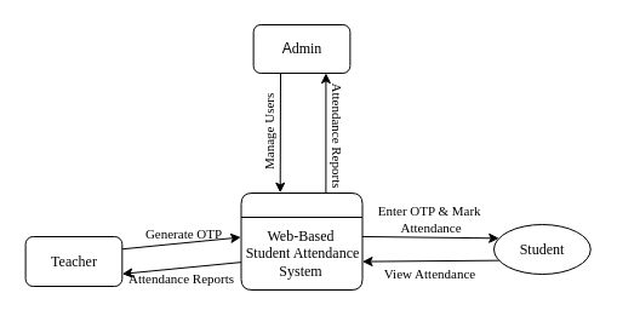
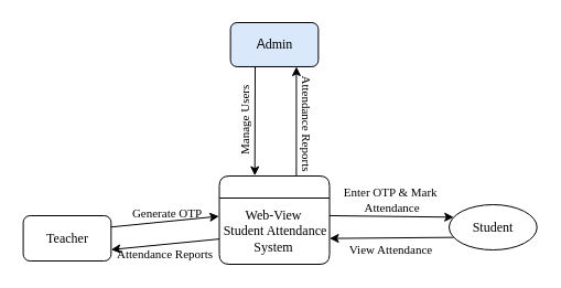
  <mxCell id="0" />
  <mxCell id="1" parent="0" />
- <mxCell id="2" value="A&lt;font face=&quot;Times New Roman&quot;&gt;dmin&lt;/font&gt;" style="rounded=1;whiteSpace=wrap;html=1;container=0;" parent="1" vertex="1"><mxGeometry x="208.63" y="20" width="79.74" height="39.98" as="geometry" /></mxCell>
+ <mxCell id="2" value="A&lt;font face=&quot;Times New Roman&quot;&gt;dmin&lt;/font&gt;" style="rounded=1;whiteSpace=wrap;html=1;container=0;fillColor=#dae8fc;" parent="1" vertex="1"><mxGeometry x="208.63" y="20" width="79.74" height="39.98" as="geometry" /></mxCell>
  <mxCell id="3" value="&lt;font face=&quot;Times New Roman&quot;&gt;Teacher&lt;/font&gt;" style="rounded=1;whiteSpace=wrap;html=1;container=0;" parent="1" vertex="1"><mxGeometry x="20.6" y="195" width="79.74" height="41" as="geometry" /></mxCell>
  <mxCell id="4" value="&lt;font face=&quot;Times New Roman&quot;&gt;Student&lt;/font&gt;" style="ellipse;whiteSpace=wrap;html=1;container=0;" parent="1" vertex="1"><mxGeometry x="407" y="185" width="79.74" height="41" as="geometry" /></mxCell>
  <mxCell id="5" value="" style="endArrow=classic;html=1;rounded=0;entryX=0.322;entryY=-0.003;entryDx=0;entryDy=0;entryPerimeter=0;" parent="1" edge="1"><mxGeometry width="50" height="50" relative="1" as="geometry"><mxPoint x="231" y="60" as="sourcePoint" /><mxPoint x="230.7" y="158.694" as="targetPoint" /></mxGeometry></mxCell>
  <mxCell id="6" value="&lt;font face=&quot;Times New Roman&quot;&gt;Manage Users&lt;/font&gt;" style="edgeLabel;html=1;align=center;verticalAlign=middle;resizable=0;points=[];labelBackgroundColor=default;container=0;rotation=-90;" parent="5" vertex="1" connectable="0"><mxGeometry relative="1" as="geometry"><mxPoint x="-9" as="offset" /></mxGeometry></mxCell>
  <mxCell id="7" value="" style="endArrow=classic;html=1;rounded=0;entryX=0.75;entryY=1;entryDx=0;entryDy=0;exitX=0.699;exitY=-0.001;exitDx=0;exitDy=0;exitPerimeter=0;" parent="1" target="2" edge="1"><mxGeometry width="50" height="50" relative="1" as="geometry"><mxPoint x="268.4" y="158.898" as="sourcePoint" /><mxPoint x="275.08" y="66.978" as="targetPoint" /></mxGeometry></mxCell>
  <mxCell id="8" value="&lt;span style=&quot;font-family: &amp;quot;Times New Roman&amp;quot;;&quot;&gt;Attendance Reports&lt;/span&gt;" style="edgeLabel;html=1;align=center;verticalAlign=middle;resizable=0;points=[];container=0;rotation=90;labelBackgroundColor=none;" parent="7" vertex="1" connectable="0"><mxGeometry x="0.216" y="-1" relative="1" as="geometry"><mxPoint x="9" y="12" as="offset" /></mxGeometry></mxCell>
  <mxCell id="9" value="" style="endArrow=classic;html=1;rounded=0;exitX=1;exitY=0.25;exitDx=0;exitDy=0;entryX=0.001;entryY=0.191;entryDx=0;entryDy=0;entryPerimeter=0;" parent="1" source="3" edge="1"><mxGeometry width="50" height="50" relative="1" as="geometry"><mxPoint x="156.842" y="145.41" as="sourcePoint" /><mxPoint x="198.2" y="195.516" as="targetPoint" /></mxGeometry></mxCell>
  <mxCell id="10" value="&lt;font face=&quot;Times New Roman&quot;&gt;Generate OTP&lt;/font&gt;" style="edgeLabel;html=1;align=center;verticalAlign=middle;resizable=0;points=[];labelBackgroundColor=none;container=0;" parent="9" vertex="1" connectable="0"><mxGeometry x="-0.147" y="-1" relative="1" as="geometry"><mxPoint x="8" y="-10" as="offset" /></mxGeometry></mxCell>
  <mxCell id="11" value="" style="endArrow=classic;html=1;rounded=0;entryX=1;entryY=0.75;entryDx=0;entryDy=0;exitX=0.004;exitY=0.462;exitDx=0;exitDy=0;exitPerimeter=0;" parent="1" target="3" edge="1"><mxGeometry width="50" height="50" relative="1" as="geometry"><mxPoint x="198.5" y="216.112" as="sourcePoint" /><mxPoint x="106.34" y="201.644" as="targetPoint" /></mxGeometry></mxCell>
  <mxCell id="12" value="&lt;span style=&quot;font-family: &amp;quot;Times New Roman&amp;quot;;&quot;&gt;Attendance Reports&lt;/span&gt;" style="edgeLabel;html=1;align=center;verticalAlign=middle;resizable=0;points=[];container=0;labelBackgroundColor=none;" parent="11" vertex="1" connectable="0"><mxGeometry x="0.216" y="-1" relative="1" as="geometry"><mxPoint x="10" y="9" as="offset" /></mxGeometry></mxCell>
  <mxCell id="13" value="" style="endArrow=classic;html=1;rounded=0;entryX=0;entryY=0.25;entryDx=0;entryDy=0;exitX=0.997;exitY=0.266;exitDx=0;exitDy=0;exitPerimeter=0;" parent="1" source="18" target="4" edge="1"><mxGeometry width="50" height="50" relative="1" as="geometry"><mxPoint x="298.5" y="191.592" as="sourcePoint" /><mxPoint x="390.36" y="193.156" as="targetPoint" /></mxGeometry></mxCell>
  <mxCell id="14" value="&lt;font face=&quot;Times New Roman&quot;&gt;Enter OTP &amp;amp; Mark&amp;nbsp;&lt;/font&gt;&lt;div&gt;&lt;font face=&quot;Times New Roman&quot;&gt;Attendance&lt;/font&gt;&lt;/div&gt;" style="edgeLabel;html=1;align=center;verticalAlign=middle;resizable=0;points=[];labelBackgroundColor=none;container=0;" parent="13" vertex="1" connectable="0"><mxGeometry x="-0.147" y="-1" relative="1" as="geometry"><mxPoint x="8" y="-16" as="offset" /></mxGeometry></mxCell>
  <mxCell id="15" value="" style="endArrow=classic;html=1;rounded=0;entryX=1;entryY=0.61;entryDx=0;entryDy=0;entryPerimeter=0;exitX=0;exitY=0.75;exitDx=0;exitDy=0;" parent="1" source="4" target="18" edge="1"><mxGeometry width="50" height="50" relative="1" as="geometry"><mxPoint x="387.1" y="212" as="sourcePoint" /><mxPoint x="298.5" y="212.34" as="targetPoint" /></mxGeometry></mxCell>
  <mxCell id="16" value="&lt;span style=&quot;font-family: &amp;quot;Times New Roman&amp;quot;;&quot;&gt;View Attendance&lt;/span&gt;" style="edgeLabel;html=1;align=center;verticalAlign=middle;resizable=0;points=[];container=0;labelBackgroundColor=none;" parent="15" vertex="1" connectable="0"><mxGeometry x="0.216" y="-1" relative="1" as="geometry"><mxPoint x="11" y="11" as="offset" /></mxGeometry></mxCell>
  <mxCell id="17" value="" style="swimlane;fontStyle=0;childLayout=stackLayout;horizontal=1;startSize=20;fillColor=#ffffff;horizontalStack=0;resizeParent=1;resizeParentMax=0;resizeLast=0;collapsible=0;marginBottom=0;swimlaneFillColor=#ffffff;strokeColor=default;align=left;verticalAlign=middle;fontFamily=Times New Roman;fontSize=12;fontColor=default;rounded=1;" parent="1" vertex="1"><mxGeometry x="198.5" y="159" width="100" height="80" as="geometry" /></mxCell>
- <mxCell id="18" value="&lt;font face=&quot;Times New Roman&quot;&gt;Web-Based&amp;nbsp;&lt;/font&gt;&lt;div&gt;&lt;font face=&quot;Times New Roman&quot;&gt;Student Attendance&lt;/font&gt;&lt;/div&gt;&lt;div&gt;&lt;font face=&quot;Times New Roman&quot;&gt;System&amp;nbsp;&lt;/font&gt;&lt;/div&gt;" style="text;html=1;align=center;verticalAlign=middle;resizable=0;points=[];autosize=1;strokeColor=none;fillColor=none;fontFamily=Helvetica;fontSize=12;fontColor=default;" parent="17" vertex="1"><mxGeometry y="20" width="100" height="60" as="geometry" /></mxCell>
+ <mxCell id="18" value="&lt;font face=&quot;Times New Roman&quot;&gt;Web-View&amp;nbsp;&lt;/font&gt;&lt;div&gt;&lt;font face=&quot;Times New Roman&quot;&gt;Student Attendance&lt;/font&gt;&lt;/div&gt;&lt;div&gt;&lt;font face=&quot;Times New Roman&quot;&gt;System&amp;nbsp;&lt;/font&gt;&lt;/div&gt;" style="text;html=1;align=center;verticalAlign=middle;resizable=0;points=[];autosize=1;strokeColor=none;fillColor=none;fontFamily=Helvetica;fontSize=12;fontColor=default;" parent="17" vertex="1"><mxGeometry y="20" width="100" height="60" as="geometry" /></mxCell>
